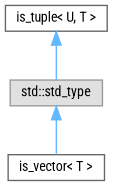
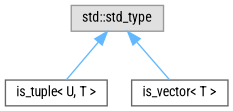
  digraph {
    fontname="Roboto Condensed"
    rankdir=TB
    node [color=grey40 fillcolor=white fontname="Roboto Condensed" fontsize=10 shape=box style=filled]
    edge [color=steelblue1 dir=back fontname="Roboto Condensed" fontsize=10 labelfontname=Helvetica labelfontsize=10 style=solid]
    n1 [color=grey60 fillcolor="#E0E0E0" height=0.2 label="std::std_type" width=0.4]
    n2 [height=0.2 label="is_tuple\< U, T \>" width=0.4]
    n3 [height=0.2 label="is_vector\< T \>" width=0.4]
-   n2 -> n1
+   n1 -> n2
    n1 -> n3
  }
